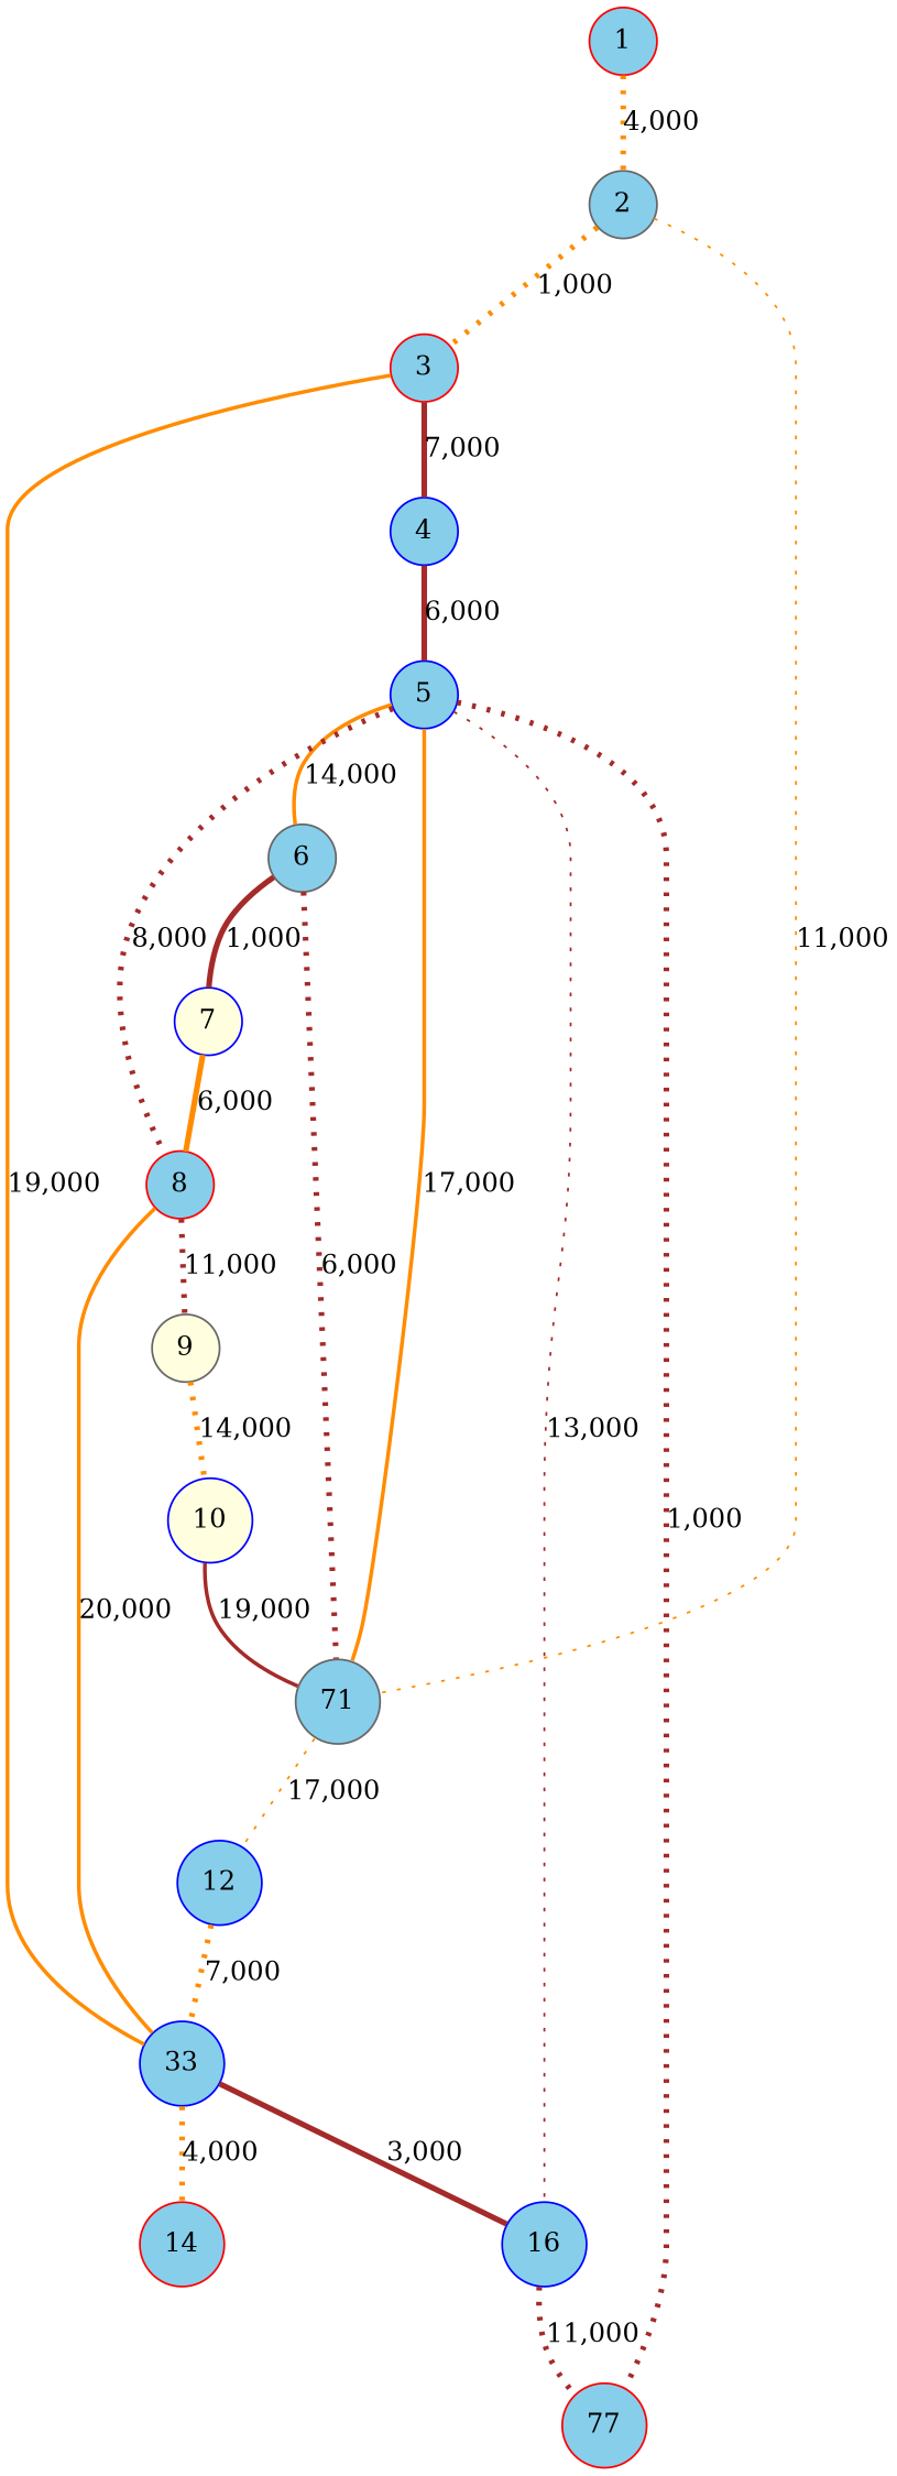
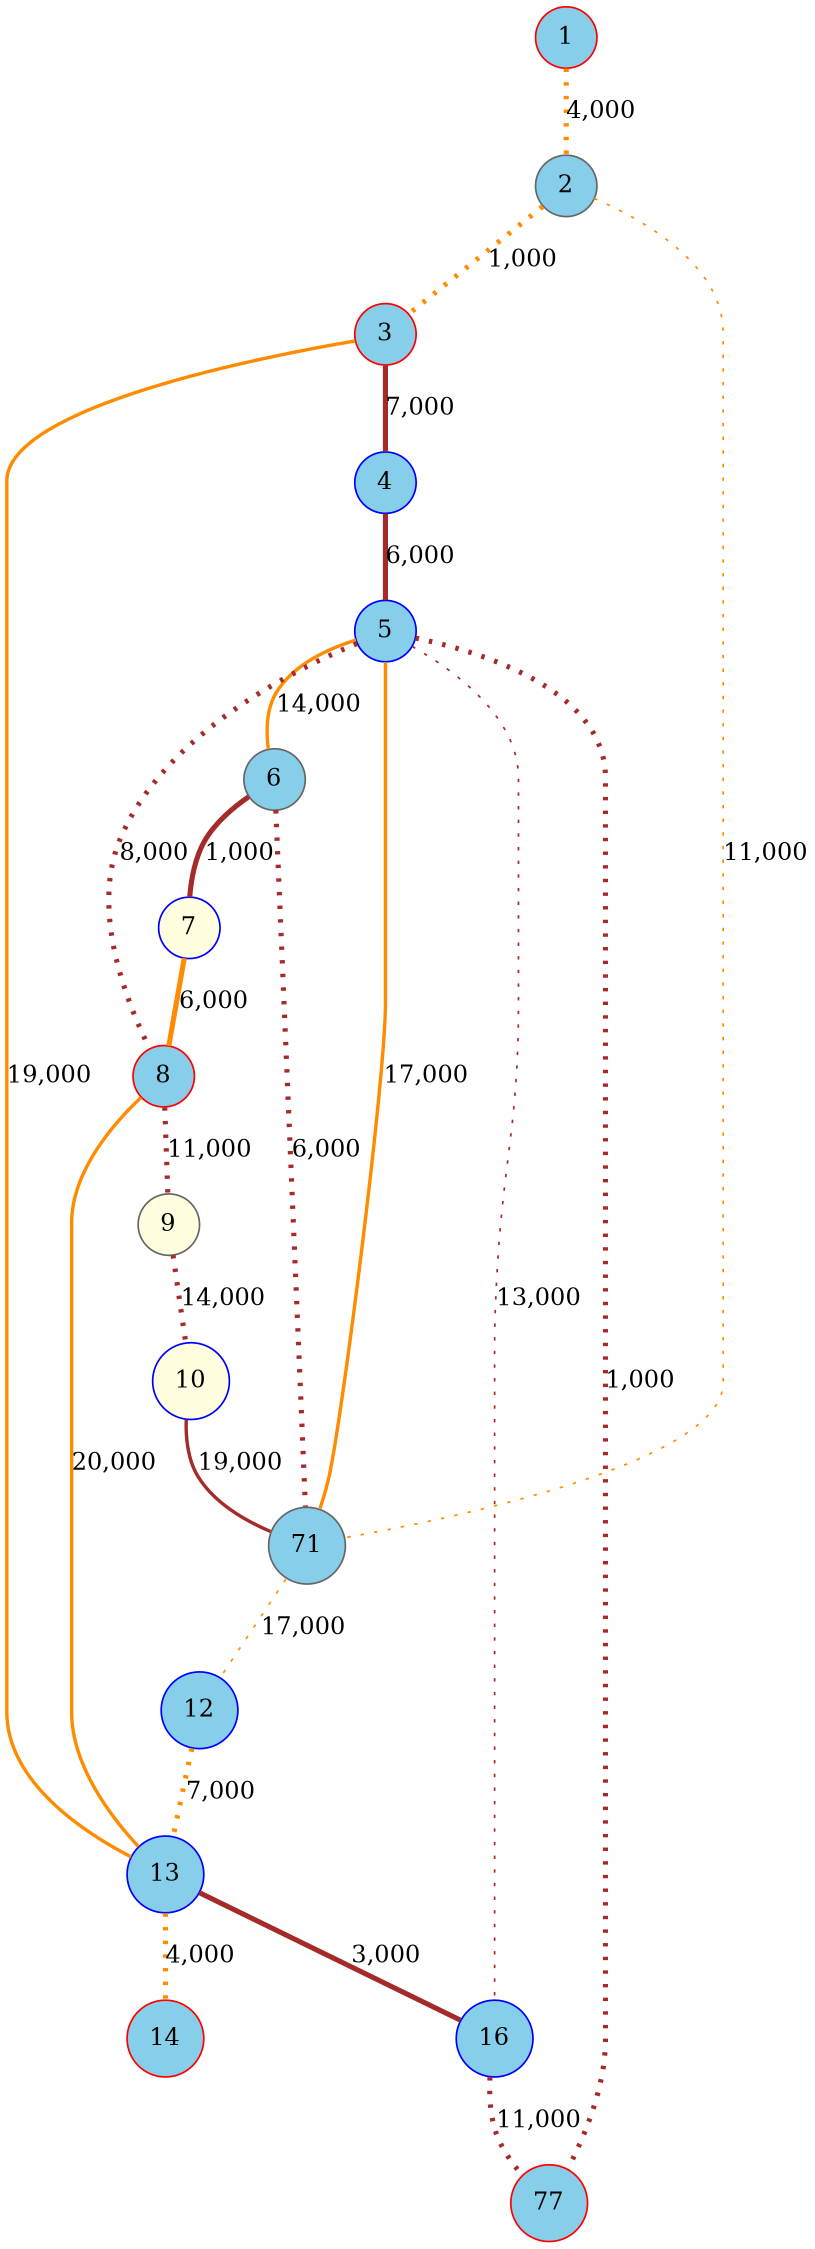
  graph {
    fontsize=10
    splines=true
    node [color=blue fillcolor=skyblue shape=circle style=filled]
    edge [color=darkorange penwidth=3 style=dotted]
    1 [color=red]
    2 [color=gray40]
    9 [color=gray40 fillcolor=lightyellow]
    10 [fillcolor=lightyellow]
    3 [color=red]
    n6 [color=gray40 label=71]
    4
-   13 [label=33]
+   13
    12
    5
    16
    14 [color=red]
    6 [color=gray40]
    8 [color=red]
    n15 [color=red label=77]
    7 [fillcolor=lightyellow]
    1 -- 2 [label="4,000"]
    2 -- 3 [label="1,000"]
    2 -- n6 [label="11,000" penwidth=""]
-   9 -- 10 [label="14,000"]
+   9 -- 10 [color=brown label="14,000"]
    10 -- n6 [color=brown label="19,000" style=bold penwidth=""]
    3 -- 4 [color=brown label="7,000" style=bold]
    3 -- 13 [label="19,000" style=bold penwidth=""]
    n6 -- 12 [label="17,000" penwidth=""]
    4 -- 5 [color=brown label="6,000" style=bold]
    13 -- 16 [color=brown label="3,000" style=bold]
    13 -- 14 [label="4,000"]
    12 -- 13 [label="7,000"]
    5 -- n6 [label="17,000" style=bold penwidth=""]
    5 -- 16 [color=brown label="13,000" penwidth=""]
    5 -- 6 [label="14,000" style=bold penwidth=""]
    5 -- 8 [color=brown label="8,000"]
    5 -- n15 [color=brown label="1,000"]
    16 -- n15 [color=brown label="11,000"]
    6 -- n6 [color=brown label="6,000"]
    6 -- 7 [color=brown label="1,000" style=bold]
    8 -- 9 [color=brown label="11,000"]
    8 -- 13 [label="20,000" style=bold penwidth=""]
    7 -- 8 [label="6,000" style=bold]
  }
